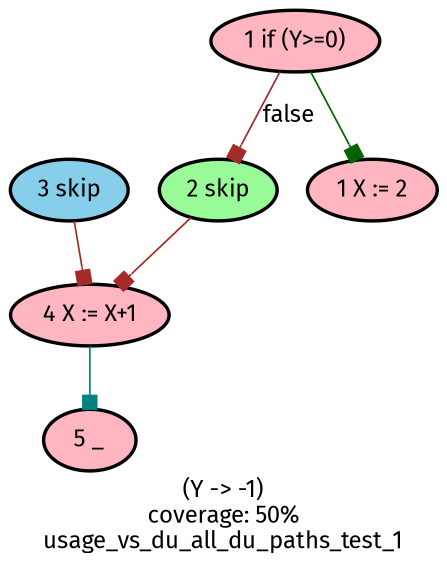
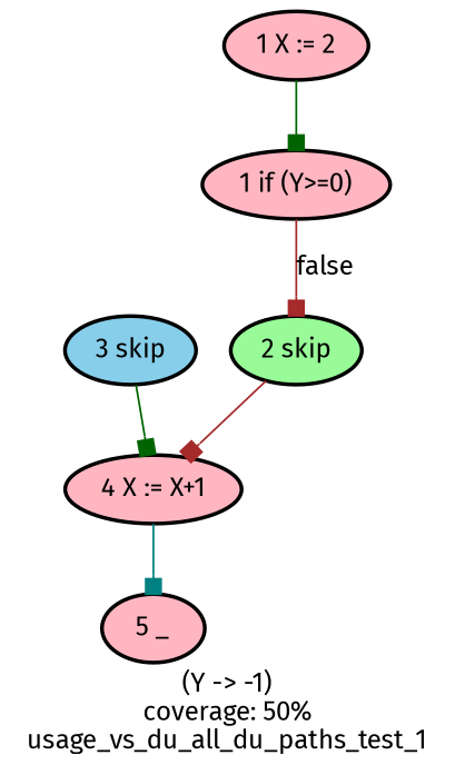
  digraph {
    fontname="Fira Sans"
    label="(Y -> -1)\ncoverage: 50%\nusage_vs_du_all_du_paths_test_1"
    node [fillcolor=lightpink fontname="Fira Sans" style="bold,filled"]
    edge [arrowhead=box color=brown fontname="Fira Sans"]
    "2 skip" [fillcolor=palegreen]
    "4 X := X+1"
    "5 _"
    n4 [label="1 X := 2"]
    "1 if (Y>=0)"
    "3 skip" [fillcolor=skyblue]
    "2 skip" -> "4 X := X+1"
    "4 X := X+1" -> "5 _" [color=teal]
-   "1 if (Y>=0)" -> n4 [color=darkgreen]
+   n4 -> "1 if (Y>=0)" [color=darkgreen]
    "1 if (Y>=0)" -> "2 skip" [label=false]
-   "3 skip" -> "4 X := X+1"
+   "3 skip" -> "4 X := X+1" [color=darkgreen]
  }
